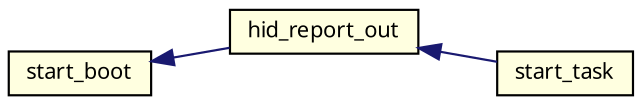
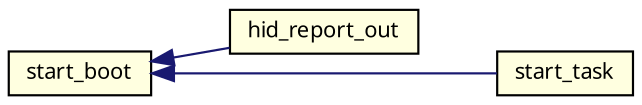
  digraph {
    rankdir=LR
    node [color=black fillcolor=lightyellow fontname="FreeSans.ttf" fontsize=10 shape=record style=filled]
    edge [color=midnightblue dir=back fontname="FreeSans.ttf" fontsize=10 labelfontname="FreeSans.ttf" labelfontsize=10 style=solid]
    n1 [fontcolor=black height=0.2 label=start_boot width=0.4]
    n2 [height=0.2 label=hid_report_out width=0.4]
    n3 [height=0.2 label=start_task width=0.4]
    n1 -> n2
-   n2 -> n3
+   n1 -> n3
  }
